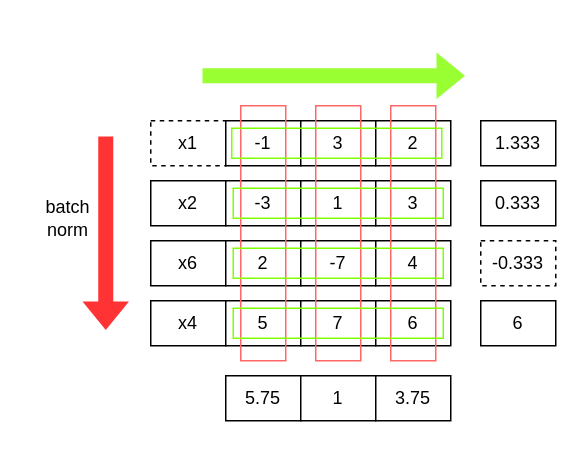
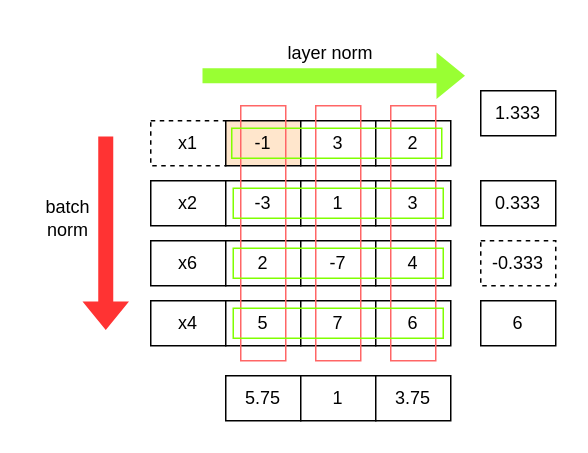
  <mxCell id="0" />
  <mxCell id="1" parent="0" />
  <mxCell id="2" value="x1" style="rounded=0;whiteSpace=wrap;html=1;dashed=1;" vertex="1" parent="1"><mxGeometry x="100" y="80" width="50" height="30" as="geometry" /></mxCell>
  <mxCell id="3" value="x2" style="rounded=0;whiteSpace=wrap;html=1;" vertex="1" parent="1"><mxGeometry x="100" y="120" width="50" height="30" as="geometry" /></mxCell>
  <mxCell id="4" value="x6" style="rounded=0;whiteSpace=wrap;html=1;" vertex="1" parent="1"><mxGeometry x="100" y="160" width="50" height="30" as="geometry" /></mxCell>
- <mxCell id="5" value="-1" style="rounded=0;whiteSpace=wrap;html=1;" vertex="1" parent="1"><mxGeometry x="150" y="80" width="50" height="30" as="geometry" /></mxCell>
+ <mxCell id="5" value="-1" style="rounded=0;whiteSpace=wrap;html=1;fillColor=#ffe6cc;" vertex="1" parent="1"><mxGeometry x="150" y="80" width="50" height="30" as="geometry" /></mxCell>
  <mxCell id="6" value="3" style="rounded=0;whiteSpace=wrap;html=1;" vertex="1" parent="1"><mxGeometry x="200" y="80" width="50" height="30" as="geometry" /></mxCell>
  <mxCell id="7" value="2" style="rounded=0;whiteSpace=wrap;html=1;" vertex="1" parent="1"><mxGeometry x="250" y="80" width="50" height="30" as="geometry" /></mxCell>
  <mxCell id="8" value="-3" style="rounded=0;whiteSpace=wrap;html=1;" vertex="1" parent="1"><mxGeometry x="150" y="120" width="50" height="30" as="geometry" /></mxCell>
  <mxCell id="9" value="2" style="rounded=0;whiteSpace=wrap;html=1;" vertex="1" parent="1"><mxGeometry x="150" y="160" width="50" height="30" as="geometry" /></mxCell>
  <mxCell id="10" value="1" style="rounded=0;whiteSpace=wrap;html=1;" vertex="1" parent="1"><mxGeometry x="200" y="120" width="50" height="30" as="geometry" /></mxCell>
  <mxCell id="11" value="-7" style="rounded=0;whiteSpace=wrap;html=1;" vertex="1" parent="1"><mxGeometry x="200" y="160" width="50" height="30" as="geometry" /></mxCell>
  <mxCell id="12" value="3" style="rounded=0;whiteSpace=wrap;html=1;" vertex="1" parent="1"><mxGeometry x="250" y="120" width="50" height="30" as="geometry" /></mxCell>
  <mxCell id="13" value="4" style="rounded=0;whiteSpace=wrap;html=1;" vertex="1" parent="1"><mxGeometry x="250" y="160" width="50" height="30" as="geometry" /></mxCell>
- <mxCell id="14" value="1.333" style="rounded=0;whiteSpace=wrap;html=1;" vertex="1" parent="1"><mxGeometry x="320" y="80" width="50" height="30" as="geometry" /></mxCell>
+ <mxCell id="14" value="1.333" style="rounded=0;whiteSpace=wrap;html=1;" vertex="1" parent="1"><mxGeometry x="320" y="60" width="50" height="30" as="geometry" /></mxCell>
  <mxCell id="15" value="0.333" style="rounded=0;whiteSpace=wrap;html=1;" vertex="1" parent="1"><mxGeometry x="320" y="120" width="50" height="30" as="geometry" /></mxCell>
  <mxCell id="16" value="-0.333" style="rounded=0;whiteSpace=wrap;html=1;dashed=1;" vertex="1" parent="1"><mxGeometry x="320" y="160" width="50" height="30" as="geometry" /></mxCell>
  <mxCell id="17" value="5.75" style="rounded=0;whiteSpace=wrap;html=1;" vertex="1" parent="1"><mxGeometry x="150" y="250" width="50" height="30" as="geometry" /></mxCell>
  <mxCell id="18" value="1" style="rounded=0;whiteSpace=wrap;html=1;" vertex="1" parent="1"><mxGeometry x="200" y="250" width="50" height="30" as="geometry" /></mxCell>
  <mxCell id="19" value="3.75" style="rounded=0;whiteSpace=wrap;html=1;" vertex="1" parent="1"><mxGeometry x="250" y="250" width="50" height="30" as="geometry" /></mxCell>
  <mxCell id="20" value="x4" style="rounded=0;whiteSpace=wrap;html=1;" vertex="1" parent="1"><mxGeometry x="100" y="200" width="50" height="30" as="geometry" /></mxCell>
  <mxCell id="21" value="5" style="rounded=0;whiteSpace=wrap;html=1;" vertex="1" parent="1"><mxGeometry x="150" y="200" width="50" height="30" as="geometry" /></mxCell>
  <mxCell id="22" value="7" style="rounded=0;whiteSpace=wrap;html=1;" vertex="1" parent="1"><mxGeometry x="200" y="200" width="50" height="30" as="geometry" /></mxCell>
  <mxCell id="23" value="6" style="rounded=0;whiteSpace=wrap;html=1;" vertex="1" parent="1"><mxGeometry x="250" y="200" width="50" height="30" as="geometry" /></mxCell>
  <mxCell id="24" value="6" style="rounded=0;whiteSpace=wrap;html=1;" vertex="1" parent="1"><mxGeometry x="320" y="200" width="50" height="30" as="geometry" /></mxCell>
  <mxCell id="25" value="" style="rounded=0;whiteSpace=wrap;html=1;fillColor=none;strokeColor=#FF6666;" vertex="1" parent="1"><mxGeometry x="160" y="70" width="30" height="170" as="geometry" /></mxCell>
  <mxCell id="26" value="" style="rounded=0;whiteSpace=wrap;html=1;fillColor=none;strokeColor=#FF6666;" vertex="1" parent="1"><mxGeometry x="210" y="70" width="30" height="170" as="geometry" /></mxCell>
  <mxCell id="27" value="" style="rounded=0;whiteSpace=wrap;html=1;fillColor=none;strokeColor=#FF6666;" vertex="1" parent="1"><mxGeometry x="260" y="70" width="30" height="170" as="geometry" /></mxCell>
  <mxCell id="28" value="" style="rounded=0;whiteSpace=wrap;html=1;fillColor=none;strokeColor=#80FF00;" vertex="1" parent="1"><mxGeometry x="154" y="85" width="140" height="20" as="geometry" /></mxCell>
  <mxCell id="29" value="" style="rounded=0;whiteSpace=wrap;html=1;fillColor=none;strokeColor=#80FF00;" vertex="1" parent="1"><mxGeometry x="155" y="125" width="140" height="20" as="geometry" /></mxCell>
  <mxCell id="30" value="" style="rounded=0;whiteSpace=wrap;html=1;fillColor=none;strokeColor=#80FF00;" vertex="1" parent="1"><mxGeometry x="155" y="165" width="140" height="20" as="geometry" /></mxCell>
  <mxCell id="31" value="" style="rounded=0;whiteSpace=wrap;html=1;fillColor=none;strokeColor=#80FF00;" vertex="1" parent="1"><mxGeometry x="155" y="205" width="140" height="20" as="geometry" /></mxCell>
  <mxCell id="32" value="" style="shape=flexArrow;endArrow=classic;html=1;rounded=0;fillColor=#99FF33;strokeColor=none;" edge="1" parent="1"><mxGeometry width="50" height="50" relative="1" as="geometry"><mxPoint x="134" y="50" as="sourcePoint" /><mxPoint x="310" y="50" as="targetPoint" /></mxGeometry></mxCell>
+ <mxCell id="33" value="layer norm" style="rounded=0;whiteSpace=wrap;html=1;fillColor=none;strokeColor=none;" vertex="1" parent="1"><mxGeometry x="160" y="20" width="120" height="30" as="geometry" /></mxCell>
  <mxCell id="34" value="" style="shape=flexArrow;endArrow=classic;html=1;rounded=0;fillColor=#FF3333;strokeColor=none;" edge="1" parent="1"><mxGeometry width="50" height="50" relative="1" as="geometry"><mxPoint x="70" y="90" as="sourcePoint" /><mxPoint x="70" y="220" as="targetPoint" /></mxGeometry></mxCell>
  <mxCell id="35" value="batch&lt;br&gt;norm" style="rounded=0;whiteSpace=wrap;html=1;fillColor=none;strokeColor=none;" vertex="1" parent="1"><mxGeometry x="20" y="120" width="50" height="50" as="geometry" /></mxCell>
